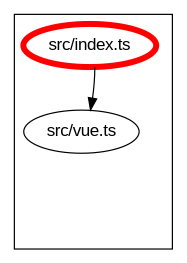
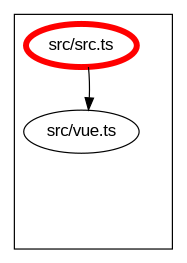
  digraph {
    compound=true
    fontname="Liberation Sans"
    node [fontname="Liberation Sans"]
    edge [style=invis fontname="Liberation Sans"]
    n1 [label="src/vue.ts"]
    exit_src [style=invis]
-   n3 [color="#ff0000" label="src/index.ts" penwidth=5]
+   n3 [color="#ff0000" label="src/src.ts" penwidth=5]
    subgraph cluster_1 {
      color="#000000"
      n1
      exit_src
      n3
    }
    n1 -> exit_src
    n3 -> n1
    n3 -> n1 [color=black style=solid]
    n3 -> exit_src
  }
